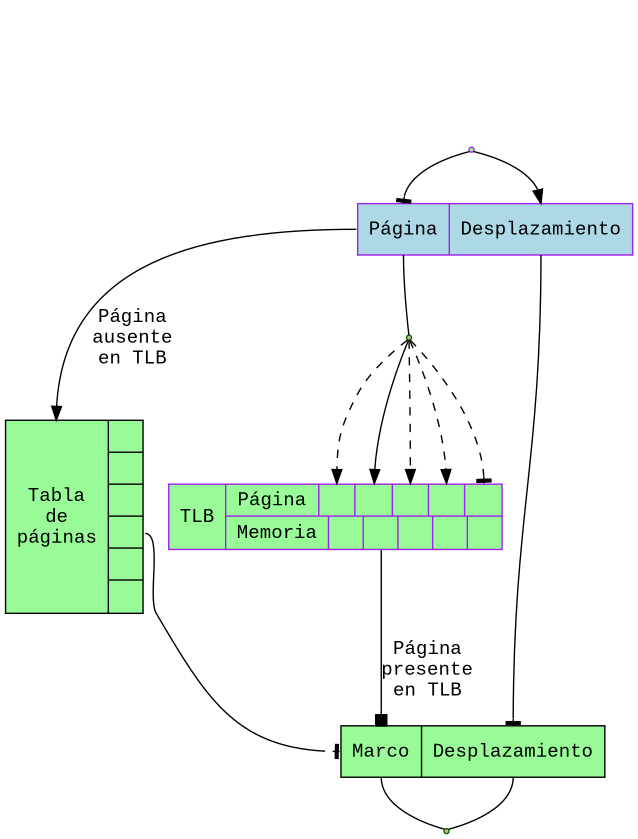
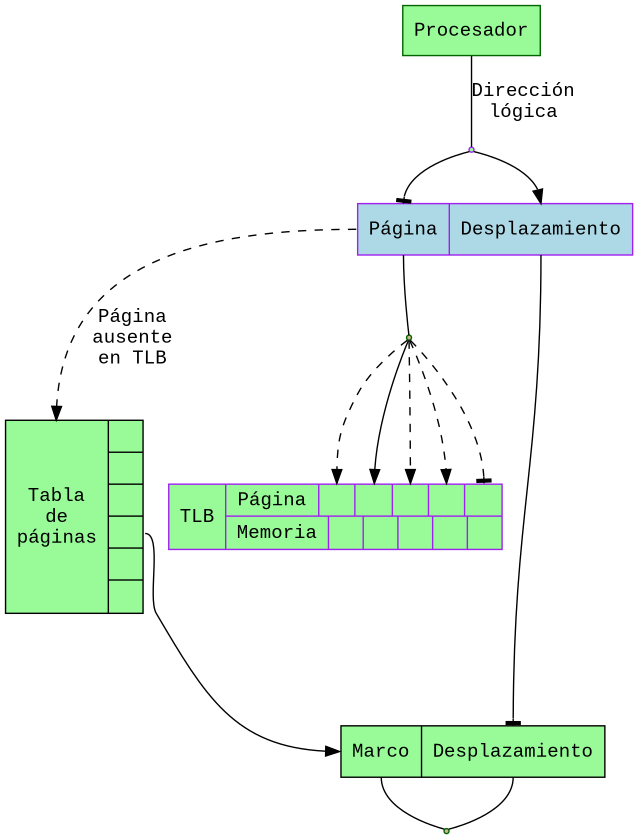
  digraph {
    fontname="Liberation Mono"
    rankdir=TB
    node [color=purple fillcolor=palegreen fontname="Liberation Mono" shape=record style=filled]
    edge [arrowhead=normal fontname="Liberation Mono"]
    n1 [color=black label="<TP>Tabla\nde\npáginas|{|||<f4>||}"]
    n2 [label="TLB|{{Página|<p1>|<p2>|<p3>|<p4>|<p5>}|{Memoria|<m1>|<m2>|<m3>|<m4>|<m5>}}"]
    n3 [color=black label="<marco>Marco|<despl>Desplazamiento"]
+   n4 [color=darkgreen label=Procesador shape=box]
    pre_split [shape=point]
    n6 [fillcolor=lightblue label="<pag>Página|<despl>Desplazamiento"]
    pre_tlb [color=darkgreen fillcolor=tan shape=point]
    post_join [color=darkgreen fillcolor=tan shape=point]
    subgraph sub_1 {
      rank=same
      n1
      n2
    }
-   n1 -> n3 [arrowhead=tee headport=marco tailport=f4]
-   n2 -> n3 [arrowhead=box headport=marco label="Página\npresente\nen TLB" tailport=m2]
+   n1 -> n3 [headport=marco tailport=f4]
    n3 -> post_join [dir=none tailport=marco arrowhead=""]
    n3 -> post_join [dir=none tailport=despl arrowhead=""]
+   n4 -> pre_split [dir=none label="Dirección\nlógica" arrowhead=""]
    pre_split -> n6 [arrowhead=tee headport=pag]
    pre_split -> n6 [headport=despl]
-   n6 -> n1 [headport=TP label="Página\nausente\nen TLB" tailport=pag]
+   n6 -> n1 [headport=TP label="Página\nausente\nen TLB" tailport=pag style=dashed]
    n6 -> n3 [arrowhead=tee headport=despl tailport=despl]
    n6 -> pre_tlb [dir=none tailport=pag arrowhead=""]
    pre_tlb -> n2 [headport=p1 style=dashed]
    pre_tlb -> n2 [headport=p2]
    pre_tlb -> n2 [headport=p3 style=dashed]
    pre_tlb -> n2 [headport=p4 style=dashed]
    pre_tlb -> n2 [arrowhead=tee headport=p5 style=dashed]
  }
